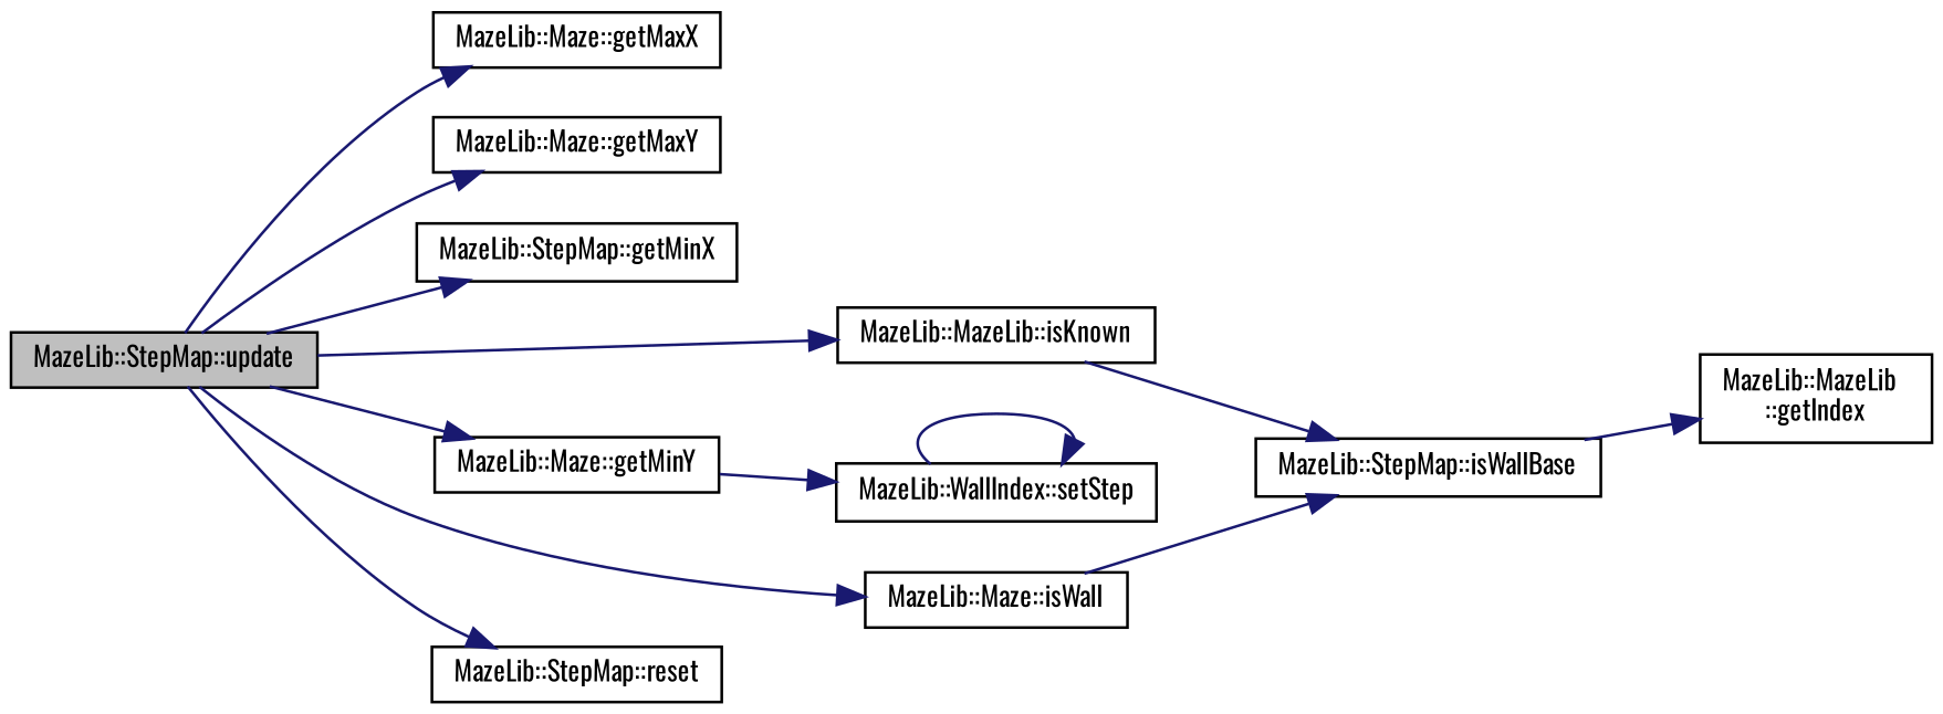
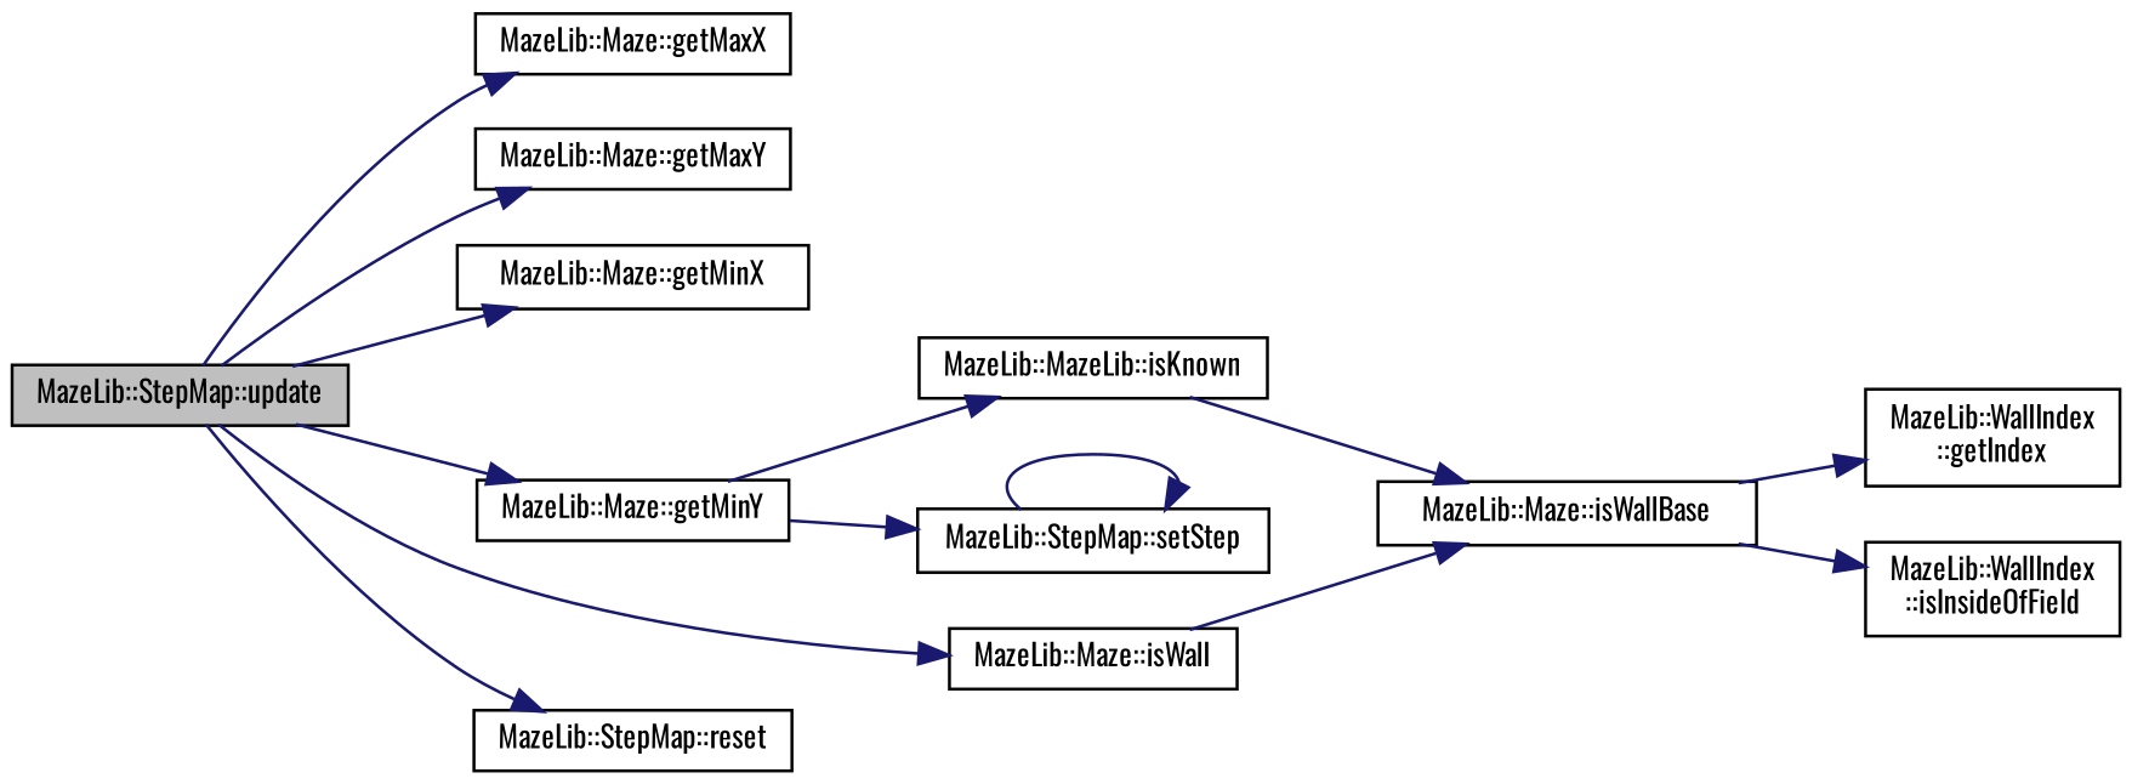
  digraph {
    fontname=Oswald
    rankdir=LR
    node [color=black fillcolor=white fontname=Oswald fontsize=10 shape=record style=filled]
    edge [color=midnightblue fontname=Oswald fontsize=10 labelfontname=Helvetica labelfontsize=10 style=solid]
    n1 [fillcolor=grey75 fontcolor=black height=0.2 label="MazeLib::StepMap::update" width=0.4]
    n2 [height=0.2 label="MazeLib::Maze::getMaxX" width=0.4]
    n3 [height=0.2 label="MazeLib::Maze::getMaxY" width=0.4]
-   n4 [height=0.2 label="MazeLib::StepMap::getMinX" width=0.4]
+   n4 [height=0.2 label="MazeLib::Maze::getMinX" width=0.4]
    n5 [height=0.2 label="MazeLib::Maze::getMinY" width=0.4]
    n6 [height=0.2 label="MazeLib::MazeLib::isKnown" width=0.4]
    n7 [height=0.2 label="MazeLib::Maze::isWall" width=0.4]
    n8 [height=0.2 label="MazeLib::StepMap::reset" width=0.4]
-   n9 [height=0.2 label="MazeLib::WallIndex::setStep" width=0.4]
-   n10 [height=0.2 label="MazeLib::StepMap::isWallBase" width=0.4]
-   n11 [height=0.2 label="MazeLib::MazeLib\l::getIndex" width=0.4]
+   n9 [height=0.2 label="MazeLib::StepMap::setStep" width=0.4]
+   n10 [height=0.2 label="MazeLib::Maze::isWallBase" width=0.4]
+   n11 [height=0.2 label="MazeLib::WallIndex\l::getIndex" width=0.4]
+   n12 [height=0.2 label="MazeLib::WallIndex\l::isInsideOfField" width=0.4]
    n1 -> n2
    n1 -> n3
    n1 -> n4
    n1 -> n5
-   n1 -> n6
+   n5 -> n6
    n1 -> n7
    n1 -> n8
    n5 -> n9
    n6 -> n10
    n7 -> n10
    n9 -> n9
    n10 -> n11
+   n10 -> n12
  }
